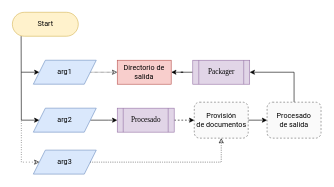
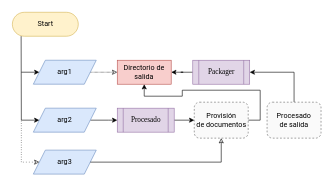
  <mxCell id="0" />
  <mxCell id="1" parent="0" />
  <mxCell id="2" style="edgeStyle=orthogonalEdgeStyle;rounded=0;orthogonalLoop=1;jettySize=auto;html=1;exitX=1;exitY=0.5;exitDx=0;exitDy=0;endArrow=classic;endFill=1;entryX=0;entryY=0.5;entryDx=0;entryDy=0;" parent="1" source="13" target="22" edge="1"><mxGeometry relative="1" as="geometry"><mxPoint x="195" y="200" as="sourcePoint" /><mxPoint x="195" y="200" as="targetPoint" /><Array as="points"><mxPoint x="180" y="200" /><mxPoint x="180" y="200" /></Array></mxGeometry></mxCell>
  <mxCell id="3" value="Start" style="html=1;dashed=0;whitespace=wrap;shape=mxgraph.dfd.start;rounded=1;fillColor=#fff2cc;strokeColor=#d6b656;fontFamily=Roboto;fontSource=https%3A%2F%2Ffonts.googleapis.com%2Fcss%3Ffamily%3DRoboto;" parent="1" vertex="1"><mxGeometry x="20" y="20" width="110" height="40" as="geometry" /></mxCell>
  <mxCell id="4" style="edgeStyle=orthogonalEdgeStyle;rounded=0;orthogonalLoop=1;jettySize=auto;html=1;exitX=0.5;exitY=0;exitDx=0;exitDy=0;entryX=1;entryY=0.5;entryDx=0;entryDy=0;startSize=6;endArrow=classic;endFill=1;endSize=6;fontFamily=Roboto Mono;fontSource=https%3A%2F%2Ffonts.googleapis.com%2Fcss%3Ffamily%3DRoboto%2BMono;fontSize=8;" edge="1" parent="1" source="5" target="7"><mxGeometry relative="1" as="geometry" /></mxCell>
  <mxCell id="5" value="Procesado&lt;br&gt;de salida" style="rounded=1;whiteSpace=wrap;html=1;fillColor=#FAFAFA;strokeColor=#666666;dashed=1;fontFamily=Roboto;fontSource=https%3A%2F%2Ffonts.googleapis.com%2Fcss%3Ffamily%3DRoboto;" parent="1" vertex="1"><mxGeometry x="445" y="170" width="90" height="60" as="geometry" /></mxCell>
  <mxCell id="6" style="edgeStyle=orthogonalEdgeStyle;rounded=0;orthogonalLoop=1;jettySize=auto;html=1;entryX=1;entryY=0.5;entryDx=0;entryDy=0;startArrow=none;startFill=0;endArrow=classic;endFill=1;" parent="1" source="7" target="11" edge="1"><mxGeometry relative="1" as="geometry" /></mxCell>
  <mxCell id="7" value="&lt;font face=&quot;Roboto Mono&quot; data-font-src=&quot;https://fonts.googleapis.com/css?family=Roboto+Mono&quot;&gt;Packager&lt;/font&gt;" style="shape=process;whiteSpace=wrap;html=1;backgroundOutline=1;fillColor=#e1d5e7;strokeColor=#9673a6;" parent="1" vertex="1"><mxGeometry x="321" y="100" width="95" height="40" as="geometry" /></mxCell>
  <mxCell id="8" style="edgeStyle=orthogonalEdgeStyle;rounded=0;orthogonalLoop=1;jettySize=auto;html=1;entryX=0;entryY=0.5;entryDx=0;entryDy=0;dashed=1;dashPattern=1 1;endArrow=classic;endFill=0;" parent="1" source="10" target="11" edge="1"><mxGeometry relative="1" as="geometry"><Array as="points"><mxPoint x="175" y="120" /><mxPoint x="175" y="120" /></Array></mxGeometry></mxCell>
  <mxCell id="9" style="edgeStyle=orthogonalEdgeStyle;rounded=0;orthogonalLoop=1;jettySize=auto;html=1;exitX=0;exitY=0.5;exitDx=0;exitDy=0;endArrow=none;endFill=0;startArrow=classic;startFill=1;" parent="1" source="10" edge="1"><mxGeometry relative="1" as="geometry"><mxPoint x="35" y="119.966" as="targetPoint" /></mxGeometry></mxCell>
  <mxCell id="10" value="arg1" style="shape=parallelogram;perimeter=parallelogramPerimeter;whiteSpace=wrap;html=1;fixedSize=1;strokeColor=#6c8ebf;fillColor=#dae8fc;fontFamily=Roboto;fontSource=https%3A%2F%2Ffonts.googleapis.com%2Fcss%3Ffamily%3DRoboto;" parent="1" vertex="1"><mxGeometry x="55" y="100" width="105" height="40" as="geometry" /></mxCell>
  <mxCell id="11" value="Directorio de salida" style="rounded=0;whiteSpace=wrap;html=1;fillColor=#f8cecc;strokeColor=#b85450;fontFamily=Roboto;fontSource=https%3A%2F%2Ffonts.googleapis.com%2Fcss%3Ffamily%3DRoboto;" parent="1" vertex="1"><mxGeometry x="195" y="100" width="90" height="40" as="geometry" /></mxCell>
  <mxCell id="12" style="edgeStyle=orthogonalEdgeStyle;rounded=0;orthogonalLoop=1;jettySize=auto;html=1;exitX=0;exitY=0.5;exitDx=0;exitDy=0;endArrow=none;endFill=0;startArrow=classic;startFill=1;" parent="1" source="13" edge="1"><mxGeometry relative="1" as="geometry"><mxPoint x="35" y="199.966" as="targetPoint" /></mxGeometry></mxCell>
  <mxCell id="13" value="arg2" style="shape=parallelogram;perimeter=parallelogramPerimeter;whiteSpace=wrap;html=1;fixedSize=1;strokeColor=#6c8ebf;fillColor=#dae8fc;fontFamily=Roboto;fontSource=https%3A%2F%2Ffonts.googleapis.com%2Fcss%3Ffamily%3DRoboto;" parent="1" vertex="1"><mxGeometry x="55" y="180" width="105" height="40" as="geometry" /></mxCell>
  <mxCell id="14" value="" style="endArrow=none;html=1;exitX=0.133;exitY=0.997;exitDx=0;exitDy=0;exitPerimeter=0;endFill=0;" parent="1" source="3" edge="1"><mxGeometry width="50" height="50" relative="1" as="geometry"><mxPoint x="295" y="190" as="sourcePoint" /><mxPoint x="35" y="200" as="targetPoint" /></mxGeometry></mxCell>
- <mxCell id="15" style="edgeStyle=orthogonalEdgeStyle;rounded=0;orthogonalLoop=1;jettySize=auto;html=1;exitX=1;exitY=0.5;exitDx=0;exitDy=0;entryX=0;entryY=0.5;entryDx=0;entryDy=0;startArrow=none;startFill=0;endArrow=classic;endFill=1;" parent="1" source="16" target="5" edge="1"><mxGeometry relative="1" as="geometry" /></mxCell>
+ <mxCell id="15" style="edgeStyle=orthogonalEdgeStyle;rounded=0;orthogonalLoop=1;jettySize=auto;html=1;exitX=1;exitY=0.5;exitDx=0;exitDy=0;startArrow=none;startFill=0;endArrow=classic;endFill=1;" parent="1" source="16" target="11" edge="1"><mxGeometry relative="1" as="geometry" /></mxCell>
  <mxCell id="16" value="Provisión&lt;br&gt;de documentos" style="rounded=1;whiteSpace=wrap;html=1;fillColor=#FAFAFA;strokeColor=#666666;dashed=1;fontFamily=Roboto;fontSource=https%3A%2F%2Ffonts.googleapis.com%2Fcss%3Ffamily%3DRoboto;" parent="1" vertex="1"><mxGeometry x="323.5" y="170" width="90" height="60" as="geometry" /></mxCell>
  <mxCell id="17" style="edgeStyle=orthogonalEdgeStyle;rounded=0;orthogonalLoop=1;jettySize=auto;html=1;exitX=0;exitY=0.5;exitDx=0;exitDy=0;startArrow=classic;startFill=0;endArrow=none;endFill=0;strokeWidth=1;fontFamily=Roboto;fontSource=https%3A%2F%2Ffonts.googleapis.com%2Fcss%3Ffamily%3DRoboto;dashed=1;dashPattern=1 4;" parent="1" source="18" edge="1"><mxGeometry relative="1" as="geometry"><mxPoint x="35" y="270" as="targetPoint" /><Array as="points"><mxPoint x="50" y="270" /></Array></mxGeometry></mxCell>
  <mxCell id="18" value="arg3" style="shape=parallelogram;perimeter=parallelogramPerimeter;whiteSpace=wrap;html=1;fixedSize=1;strokeColor=#6c8ebf;fillColor=#dae8fc;fontFamily=Roboto;fontSource=https%3A%2F%2Ffonts.googleapis.com%2Fcss%3Ffamily%3DRoboto;" parent="1" vertex="1"><mxGeometry x="55" y="250" width="105" height="40" as="geometry" /></mxCell>
  <mxCell id="19" value="" style="endArrow=none;dashed=1;html=1;dashPattern=1 3;strokeWidth=1;fontFamily=Roboto;fontSource=https%3A%2F%2Ffonts.googleapis.com%2Fcss%3Ffamily%3DRoboto;" parent="1" edge="1"><mxGeometry width="50" height="50" relative="1" as="geometry"><mxPoint x="35" y="270" as="sourcePoint" /><mxPoint x="35" y="200" as="targetPoint" /></mxGeometry></mxCell>
- <mxCell id="20" style="edgeStyle=orthogonalEdgeStyle;rounded=0;orthogonalLoop=1;jettySize=auto;html=1;exitX=1;exitY=0.5;exitDx=0;exitDy=0;endArrow=classic;endFill=0;dashed=1;dashPattern=1 2;entryX=0.5;entryY=1;entryDx=0;entryDy=0;" parent="1" source="18" target="16" edge="1"><mxGeometry relative="1" as="geometry"><mxPoint x="160" y="210" as="sourcePoint" /><mxPoint x="205" y="210" as="targetPoint" /><Array as="points"><mxPoint x="369" y="270" /><mxPoint x="369" y="230" /></Array></mxGeometry></mxCell>
- <mxCell id="21" style="edgeStyle=orthogonalEdgeStyle;rounded=0;orthogonalLoop=1;jettySize=auto;html=1;exitX=1;exitY=0.5;exitDx=0;exitDy=0;entryX=0;entryY=0.5;entryDx=0;entryDy=0;startSize=6;endArrow=classic;endFill=1;endSize=6;fontFamily=Roboto Mono;fontSource=https%3A%2F%2Ffonts.googleapis.com%2Fcss%3Ffamily%3DRoboto%2BMono;fontSize=8;dashed=1;" edge="1" parent="1" source="22" target="16"><mxGeometry relative="1" as="geometry" /></mxCell>
+ <mxCell id="20" style="edgeStyle=orthogonalEdgeStyle;rounded=0;orthogonalLoop=1;jettySize=auto;html=1;exitX=1;exitY=0.5;exitDx=0;exitDy=0;endArrow=classic;endFill=0;dashed=0;dashPattern=1 2;entryX=0.5;entryY=1;entryDx=0;entryDy=0;" parent="1" source="18" target="16" edge="1"><mxGeometry relative="1" as="geometry"><mxPoint x="160" y="210" as="sourcePoint" /><mxPoint x="205" y="210" as="targetPoint" /><Array as="points"><mxPoint x="369" y="270" /><mxPoint x="369" y="230" /></Array></mxGeometry></mxCell>
+ <mxCell id="21" style="edgeStyle=orthogonalEdgeStyle;rounded=0;orthogonalLoop=1;jettySize=auto;html=1;exitX=1;exitY=0.5;exitDx=0;exitDy=0;entryX=0;entryY=0.5;entryDx=0;entryDy=0;startSize=6;endArrow=classic;endFill=1;endSize=6;fontFamily=Roboto Mono;fontSource=https%3A%2F%2Ffonts.googleapis.com%2Fcss%3Ffamily%3DRoboto%2BMono;fontSize=8;" edge="1" parent="1" source="22" target="16"><mxGeometry relative="1" as="geometry" /></mxCell>
  <mxCell id="22" value="&lt;font face=&quot;Roboto Mono&quot; data-font-src=&quot;https://fonts.googleapis.com/css?family=Roboto+Mono&quot;&gt;Procesado&lt;/font&gt;" style="shape=process;whiteSpace=wrap;html=1;backgroundOutline=1;fillColor=#e1d5e7;strokeColor=#9673a6;" vertex="1" parent="1"><mxGeometry x="195" y="180" width="95" height="40" as="geometry" /></mxCell>
